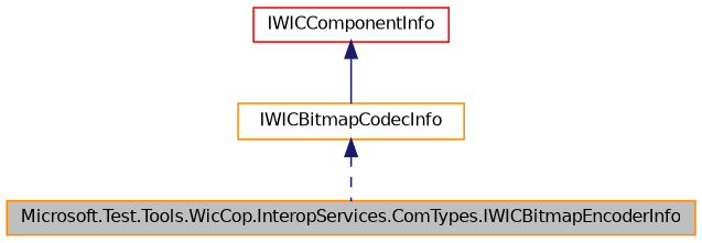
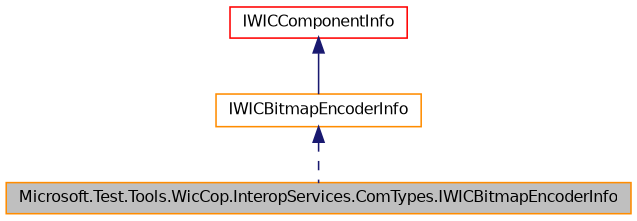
  digraph {
    node [color=darkorange fillcolor=white fontname=Helvetica fontsize=10 shape=record style=filled]
    edge [color=midnightblue dir=back fontname=Helvetica fontsize=10 labelfontname=Helvetica labelfontsize=10]
    n1 [fillcolor=grey75 fontcolor=black height=0.2 label="Microsoft.Test.Tools.WicCop.InteropServices.ComTypes.IWICBitmapEncoderInfo" width=0.4]
-   n2 [height=0.2 label=IWICBitmapCodecInfo width=0.4]
+   n2 [height=0.2 label=IWICBitmapEncoderInfo width=0.4]
    n3 [color=red height=0.2 label=IWICComponentInfo width=0.4]
    n2 -> n1 [style=dashed]
    n3 -> n2 [style=solid]
  }
